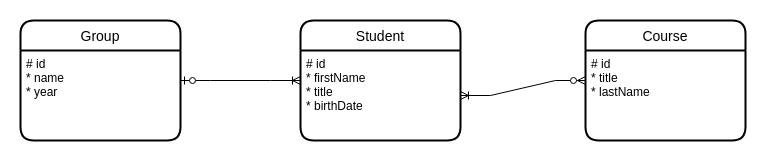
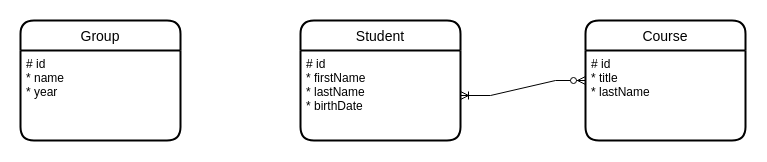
  <mxCell id="0" />
  <mxCell id="1" parent="0" />
  <mxCell id="2" value="Student" style="swimlane;childLayout=stackLayout;horizontal=1;startSize=30;horizontalStack=0;rounded=1;fontSize=14;fontStyle=0;strokeWidth=2;resizeParent=0;resizeLast=1;shadow=0;dashed=0;align=center;" vertex="1" parent="1"><mxGeometry x="300" y="20" width="160" height="120" as="geometry" /></mxCell>
- <mxCell id="3" value="# id&#10;* firstName&#10;* title&#10;* birthDate" style="align=left;strokeColor=none;fillColor=none;spacingLeft=4;fontSize=12;verticalAlign=top;resizable=0;rotatable=0;part=1;" vertex="1" parent="2"><mxGeometry y="30" width="160" height="90" as="geometry" /></mxCell>
+ <mxCell id="3" value="# id&#10;* firstName&#10;* lastName&#10;* birthDate" style="align=left;strokeColor=none;fillColor=none;spacingLeft=4;fontSize=12;verticalAlign=top;resizable=0;rotatable=0;part=1;" vertex="1" parent="2"><mxGeometry y="30" width="160" height="90" as="geometry" /></mxCell>
  <mxCell id="4" value="Course" style="swimlane;childLayout=stackLayout;horizontal=1;startSize=30;horizontalStack=0;rounded=1;fontSize=14;fontStyle=0;strokeWidth=2;resizeParent=0;resizeLast=1;shadow=0;dashed=0;align=center;" vertex="1" parent="1"><mxGeometry x="585" y="20" width="160" height="120" as="geometry" /></mxCell>
  <mxCell id="5" value="# id&#10;* title&#10;* lastName" style="align=left;strokeColor=none;fillColor=none;spacingLeft=4;fontSize=12;verticalAlign=top;resizable=0;rotatable=0;part=1;" vertex="1" parent="4"><mxGeometry y="30" width="160" height="90" as="geometry" /></mxCell>
  <mxCell id="6" value="" style="edgeStyle=entityRelationEdgeStyle;fontSize=12;html=1;endArrow=ERoneToMany;startArrow=ERzeroToMany;rounded=0;" edge="1" parent="1" source="4" target="3"><mxGeometry width="100" height="100" relative="1" as="geometry"><mxPoint x="620" y="-30" as="sourcePoint" /><mxPoint x="660" y="50" as="targetPoint" /></mxGeometry></mxCell>
  <mxCell id="7" value="Group" style="swimlane;childLayout=stackLayout;horizontal=1;startSize=30;horizontalStack=0;rounded=1;fontSize=14;fontStyle=0;strokeWidth=2;resizeParent=0;resizeLast=1;shadow=0;dashed=0;align=center;" vertex="1" parent="1"><mxGeometry x="20" y="20" width="160" height="120" as="geometry" /></mxCell>
  <mxCell id="8" value="# id&#10;* name&#10;* year&#10;" style="align=left;strokeColor=none;fillColor=none;spacingLeft=4;fontSize=12;verticalAlign=top;resizable=0;rotatable=0;part=1;" vertex="1" parent="7"><mxGeometry y="30" width="160" height="90" as="geometry" /></mxCell>
- <mxCell id="9" value="" style="edgeStyle=entityRelationEdgeStyle;fontSize=12;html=1;endArrow=ERoneToMany;startArrow=ERzeroToOne;rounded=0;" edge="1" parent="1" source="7" target="2"><mxGeometry width="100" height="100" relative="1" as="geometry"><mxPoint x="220" y="230" as="sourcePoint" /><mxPoint x="370" y="150" as="targetPoint" /></mxGeometry></mxCell>
